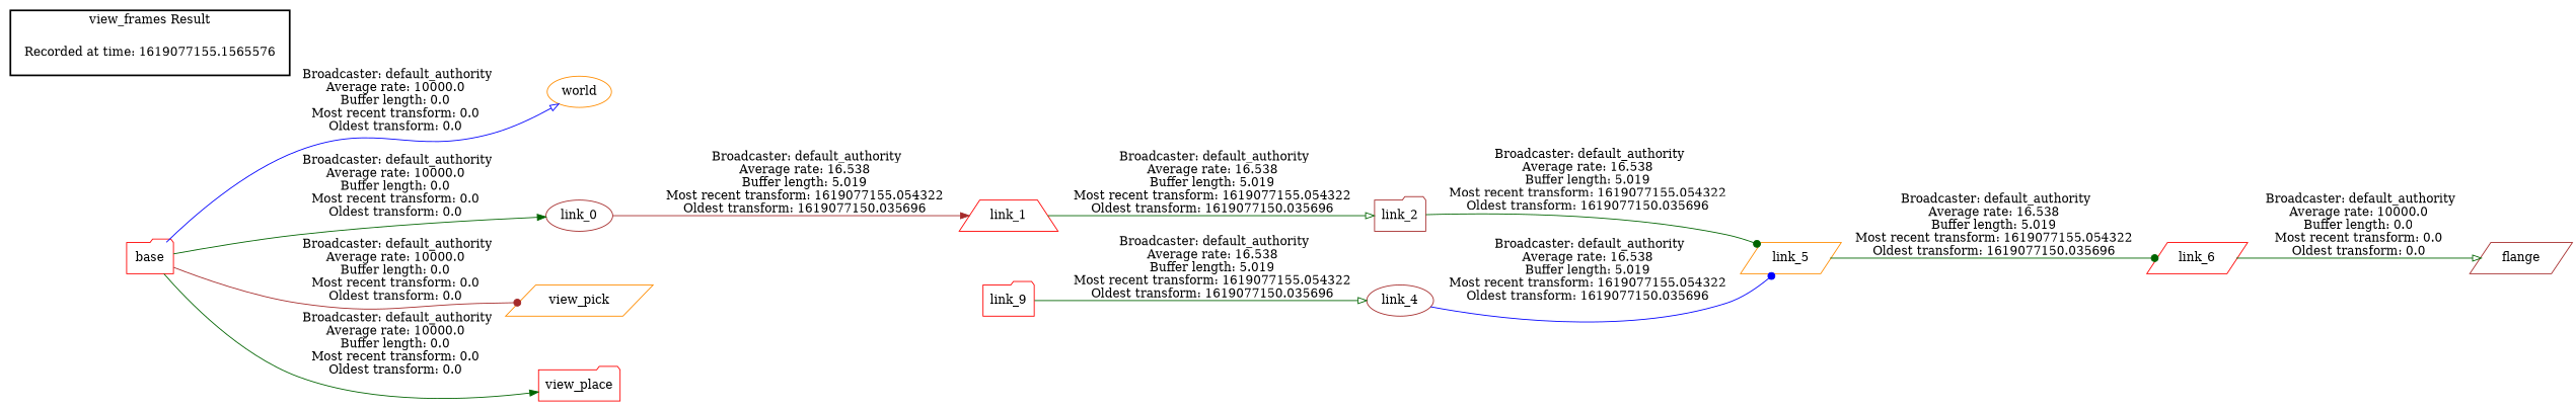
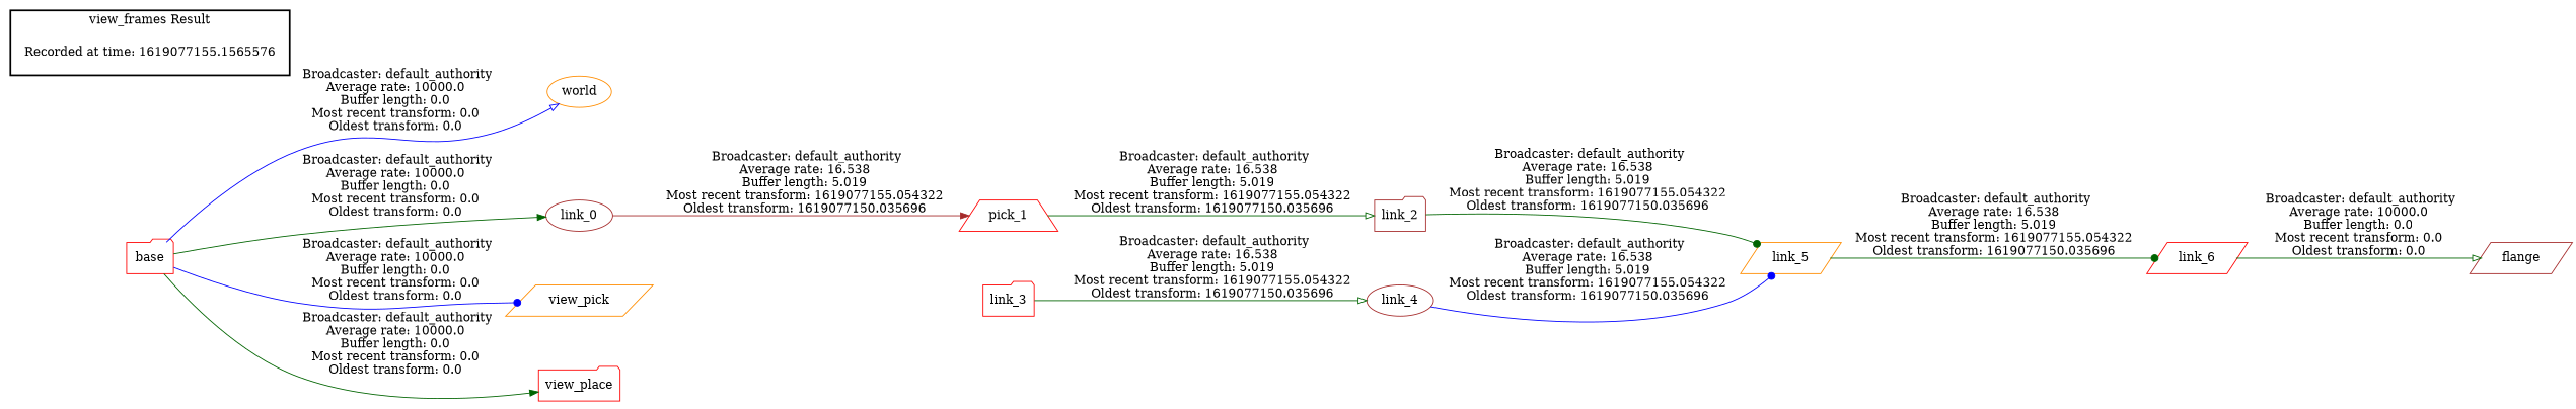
  digraph {
    rankdir=LR
    node [color=brown shape=folder]
    edge [arrowhead=onormal color=darkgreen]
    "Recorded at time: 1619077155.1565576" [shape=plaintext]
    world [color=darkorange shape=ellipse]
    link_0 [shape=ellipse]
-   link_1 [color=red shape=trapezium]
+   link_1 [color=red shape=trapezium label=pick_1]
    link_2
    link_5 [color=darkorange shape=parallelogram]
    base [color=red]
    view_pick [color=darkorange shape=parallelogram]
    view_place [color=red]
-   link_3 [color=red label=link_9]
+   link_3 [color=red]
    link_4 [shape=ellipse]
    link_6 [color=red shape=parallelogram]
    flange [shape=parallelogram]
    subgraph cluster_1 {
      color=black
      label="view_frames Result"
      style=bold
      "Recorded at time: 1619077155.1565576"
    }
    "Recorded at time: 1619077155.1565576" -> world [style=invis arrowhead="" color=""]
    link_0 -> link_1 [arrowhead=normal color=brown label=" Broadcaster: default_authority\nAverage rate: 16.538\nBuffer length: 5.019\nMost recent transform: 1619077155.054322\nOldest transform: 1619077150.035696\n"]
    link_1 -> link_2 [label=" Broadcaster: default_authority\nAverage rate: 16.538\nBuffer length: 5.019\nMost recent transform: 1619077155.054322\nOldest transform: 1619077150.035696\n"]
    link_2 -> link_5 [arrowhead=dot label=" Broadcaster: default_authority\nAverage rate: 16.538\nBuffer length: 5.019\nMost recent transform: 1619077155.054322\nOldest transform: 1619077150.035696\n"]
    link_5 -> link_6 [arrowhead=dot label=" Broadcaster: default_authority\nAverage rate: 16.538\nBuffer length: 5.019\nMost recent transform: 1619077155.054322\nOldest transform: 1619077150.035696\n"]
    base -> world [color=blue label=" Broadcaster: default_authority\nAverage rate: 10000.0\nBuffer length: 0.0\nMost recent transform: 0.0\nOldest transform: 0.0\n"]
    base -> link_0 [arrowhead=normal label=" Broadcaster: default_authority\nAverage rate: 10000.0\nBuffer length: 0.0\nMost recent transform: 0.0\nOldest transform: 0.0\n"]
-   base -> view_pick [arrowhead=dot color=brown label=" Broadcaster: default_authority\nAverage rate: 10000.0\nBuffer length: 0.0\nMost recent transform: 0.0\nOldest transform: 0.0\n"]
+   base -> view_pick [arrowhead=dot color=blue label=" Broadcaster: default_authority\nAverage rate: 10000.0\nBuffer length: 0.0\nMost recent transform: 0.0\nOldest transform: 0.0\n"]
    base -> view_place [arrowhead=normal label=" Broadcaster: default_authority\nAverage rate: 10000.0\nBuffer length: 0.0\nMost recent transform: 0.0\nOldest transform: 0.0\n"]
    link_3 -> link_4 [label=" Broadcaster: default_authority\nAverage rate: 16.538\nBuffer length: 5.019\nMost recent transform: 1619077155.054322\nOldest transform: 1619077150.035696\n"]
    link_4 -> link_5 [arrowhead=dot color=blue label=" Broadcaster: default_authority\nAverage rate: 16.538\nBuffer length: 5.019\nMost recent transform: 1619077155.054322\nOldest transform: 1619077150.035696\n"]
    link_6 -> flange [label=" Broadcaster: default_authority\nAverage rate: 10000.0\nBuffer length: 0.0\nMost recent transform: 0.0\nOldest transform: 0.0\n"]
  }
